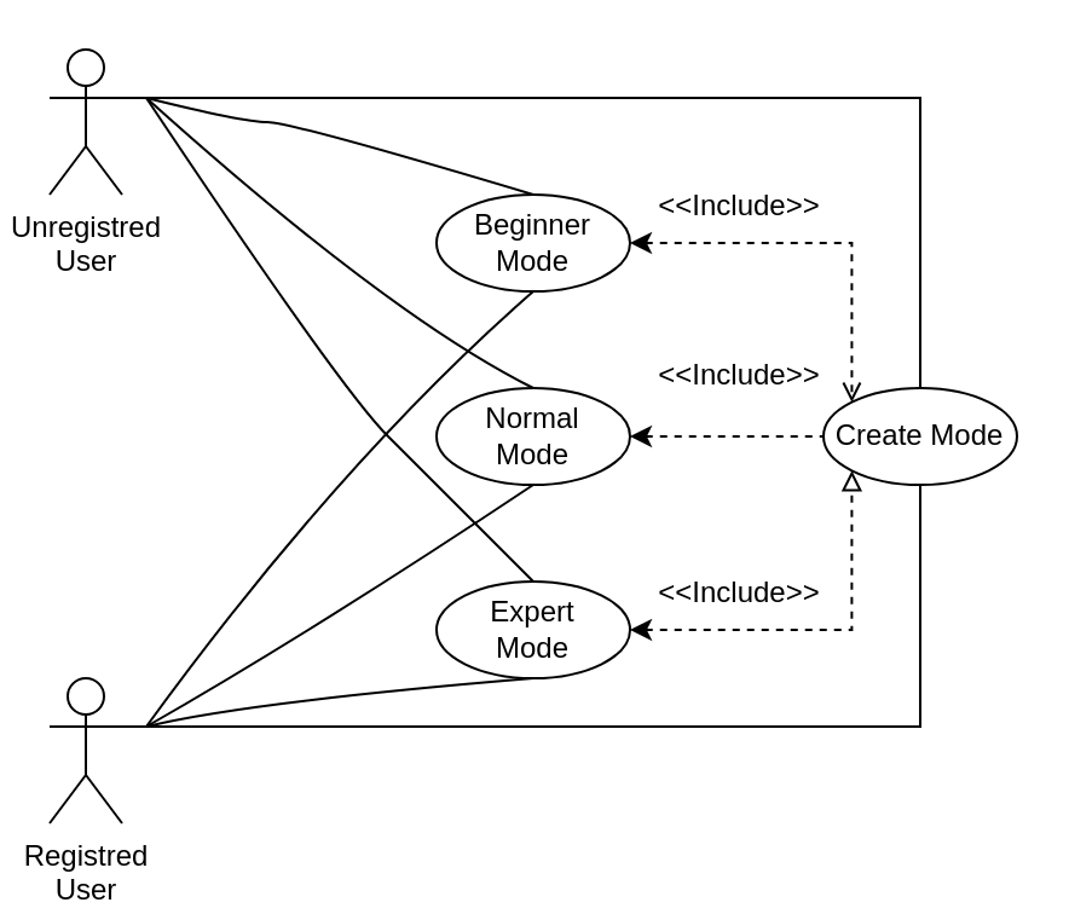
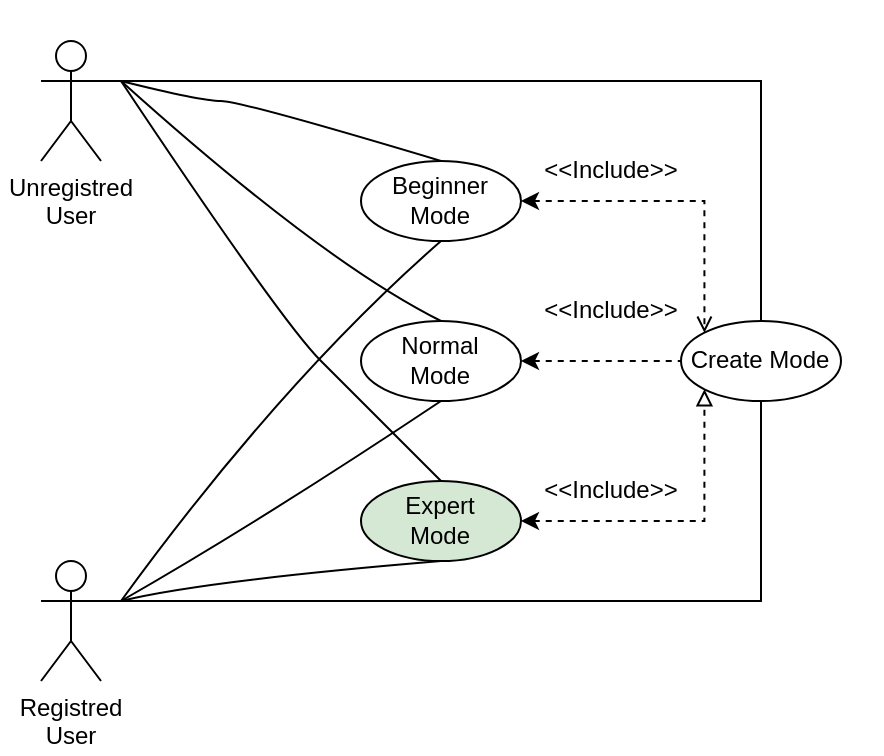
  <mxCell id="0" />
  <mxCell id="1" parent="0" />
  <mxCell id="2" style="edgeStyle=orthogonalEdgeStyle;rounded=0;orthogonalLoop=1;jettySize=auto;html=1;exitX=1;exitY=0.333;exitDx=0;exitDy=0;exitPerimeter=0;entryX=0.5;entryY=1;entryDx=0;entryDy=0;endArrow=none;endFill=0;" edge="1" parent="1" source="3" target="10"><mxGeometry relative="1" as="geometry" /></mxCell>
  <mxCell id="3" value="Registred&lt;br&gt;&lt;div&gt;User&lt;/div&gt;" style="shape=umlActor;verticalLabelPosition=bottom;verticalAlign=top;html=1;outlineConnect=0;strokeColor=default;" vertex="1" parent="1"><mxGeometry x="20" y="280" width="30" height="60" as="geometry" /></mxCell>
  <mxCell id="4" style="edgeStyle=orthogonalEdgeStyle;rounded=0;orthogonalLoop=1;jettySize=auto;html=1;exitX=1;exitY=0.333;exitDx=0;exitDy=0;exitPerimeter=0;entryX=0.5;entryY=0;entryDx=0;entryDy=0;endArrow=none;endFill=0;" edge="1" parent="1" source="5" target="10"><mxGeometry relative="1" as="geometry" /></mxCell>
  <mxCell id="5" value="Unregistred&lt;br&gt;User" style="shape=umlActor;verticalLabelPosition=bottom;verticalAlign=top;html=1;outlineConnect=0;" vertex="1" parent="1"><mxGeometry x="20" y="20" width="30" height="60" as="geometry" /></mxCell>
  <mxCell id="6" style="edgeStyle=orthogonalEdgeStyle;rounded=0;orthogonalLoop=1;jettySize=auto;html=1;entryX=0;entryY=0;entryDx=0;entryDy=0;dashed=1;startArrow=classic;startFill=1;endArrow=open;endFill=0;" edge="1" parent="1" source="7" target="10"><mxGeometry relative="1" as="geometry" /></mxCell>
  <mxCell id="7" value="Beginner&lt;br&gt;Mode" style="ellipse;whiteSpace=wrap;html=1;" vertex="1" parent="1"><mxGeometry x="180" y="80" width="80" height="40" as="geometry" /></mxCell>
  <mxCell id="8" style="edgeStyle=orthogonalEdgeStyle;rounded=0;orthogonalLoop=1;jettySize=auto;html=1;entryX=0;entryY=0.5;entryDx=0;entryDy=0;dashed=1;startArrow=classic;startFill=1;endArrow=none;endFill=0;" edge="1" parent="1" source="9" target="10"><mxGeometry relative="1" as="geometry" /></mxCell>
  <mxCell id="9" value="Normal&lt;br&gt;Mode" style="ellipse;whiteSpace=wrap;html=1;" vertex="1" parent="1"><mxGeometry x="180" y="160" width="80" height="40" as="geometry" /></mxCell>
  <mxCell id="10" value="Create Mode" style="ellipse;whiteSpace=wrap;html=1;" vertex="1" parent="1"><mxGeometry x="340" y="160" width="80" height="40" as="geometry" /></mxCell>
  <mxCell id="11" style="edgeStyle=orthogonalEdgeStyle;rounded=0;orthogonalLoop=1;jettySize=auto;html=1;entryX=0;entryY=1;entryDx=0;entryDy=0;dashed=1;endArrow=block;endFill=0;startArrow=classic;startFill=1;" edge="1" parent="1" source="12" target="10"><mxGeometry relative="1" as="geometry" /></mxCell>
- <mxCell id="12" value="Expert&lt;br&gt;Mode" style="ellipse;whiteSpace=wrap;html=1;" vertex="1" parent="1"><mxGeometry x="180" y="240" width="80" height="40" as="geometry" /></mxCell>
+ <mxCell id="12" value="Expert&lt;br&gt;Mode" style="ellipse;whiteSpace=wrap;html=1;fillColor=#d5e8d4;" vertex="1" parent="1"><mxGeometry x="180" y="240" width="80" height="40" as="geometry" /></mxCell>
  <mxCell id="13" value="&amp;lt;&amp;lt;Include&amp;gt;&amp;gt;" style="text;html=1;align=center;verticalAlign=middle;resizable=0;points=[];autosize=1;strokeColor=none;fillColor=none;" vertex="1" parent="1"><mxGeometry x="260" y="70" width="90" height="30" as="geometry" /></mxCell>
  <mxCell id="14" value="&amp;lt;&amp;lt;Include&amp;gt;&amp;gt;" style="text;html=1;align=center;verticalAlign=middle;resizable=0;points=[];autosize=1;strokeColor=none;fillColor=none;" vertex="1" parent="1"><mxGeometry x="260" y="140" width="90" height="30" as="geometry" /></mxCell>
  <mxCell id="15" value="&amp;lt;&amp;lt;Include&amp;gt;&amp;gt;" style="text;html=1;align=center;verticalAlign=middle;resizable=0;points=[];autosize=1;strokeColor=none;fillColor=none;" vertex="1" parent="1"><mxGeometry x="260" y="230" width="90" height="30" as="geometry" /></mxCell>
  <mxCell id="16" value="" style="curved=1;endArrow=none;html=1;rounded=0;entryX=0.5;entryY=1;entryDx=0;entryDy=0;endFill=0;" edge="1" parent="1" target="12"><mxGeometry width="50" height="50" relative="1" as="geometry"><mxPoint x="60" y="300" as="sourcePoint" /><mxPoint x="100" y="250" as="targetPoint" /><Array as="points"><mxPoint x="100" y="290" /></Array></mxGeometry></mxCell>
  <mxCell id="17" value="" style="curved=1;endArrow=none;html=1;rounded=0;entryX=0.5;entryY=0;entryDx=0;entryDy=0;endFill=0;" edge="1" parent="1" target="7"><mxGeometry width="50" height="50" relative="1" as="geometry"><mxPoint x="60" y="40" as="sourcePoint" /><mxPoint x="220" y="20" as="targetPoint" /><Array as="points"><mxPoint x="100" y="50" /><mxPoint x="120" y="50" /></Array></mxGeometry></mxCell>
  <mxCell id="18" value="" style="curved=1;endArrow=none;html=1;rounded=0;entryX=0.5;entryY=1;entryDx=0;entryDy=0;endFill=0;" edge="1" parent="1"><mxGeometry width="50" height="50" relative="1" as="geometry"><mxPoint x="60" y="300" as="sourcePoint" /><mxPoint x="220" y="200" as="targetPoint" /><Array as="points"><mxPoint x="130" y="260" /></Array></mxGeometry></mxCell>
  <mxCell id="19" value="" style="curved=1;endArrow=none;html=1;rounded=0;entryX=0.5;entryY=1;entryDx=0;entryDy=0;endFill=0;" edge="1" parent="1"><mxGeometry width="50" height="50" relative="1" as="geometry"><mxPoint x="60" y="300" as="sourcePoint" /><mxPoint x="220" y="120" as="targetPoint" /><Array as="points"><mxPoint x="140" y="190" /></Array></mxGeometry></mxCell>
  <mxCell id="20" value="" style="curved=1;endArrow=none;html=1;rounded=0;entryX=0.5;entryY=1;entryDx=0;entryDy=0;endFill=0;" edge="1" parent="1"><mxGeometry width="50" height="50" relative="1" as="geometry"><mxPoint x="60" y="40" as="sourcePoint" /><mxPoint x="220" y="160" as="targetPoint" /><Array as="points"><mxPoint x="160" y="130" /></Array></mxGeometry></mxCell>
  <mxCell id="21" value="" style="curved=1;endArrow=none;html=1;rounded=0;entryX=0.5;entryY=1;entryDx=0;entryDy=0;endFill=0;" edge="1" parent="1"><mxGeometry width="50" height="50" relative="1" as="geometry"><mxPoint x="60" y="40" as="sourcePoint" /><mxPoint x="220" y="240" as="targetPoint" /><Array as="points"><mxPoint x="140" y="160" /><mxPoint x="180" y="200" /></Array></mxGeometry></mxCell>
